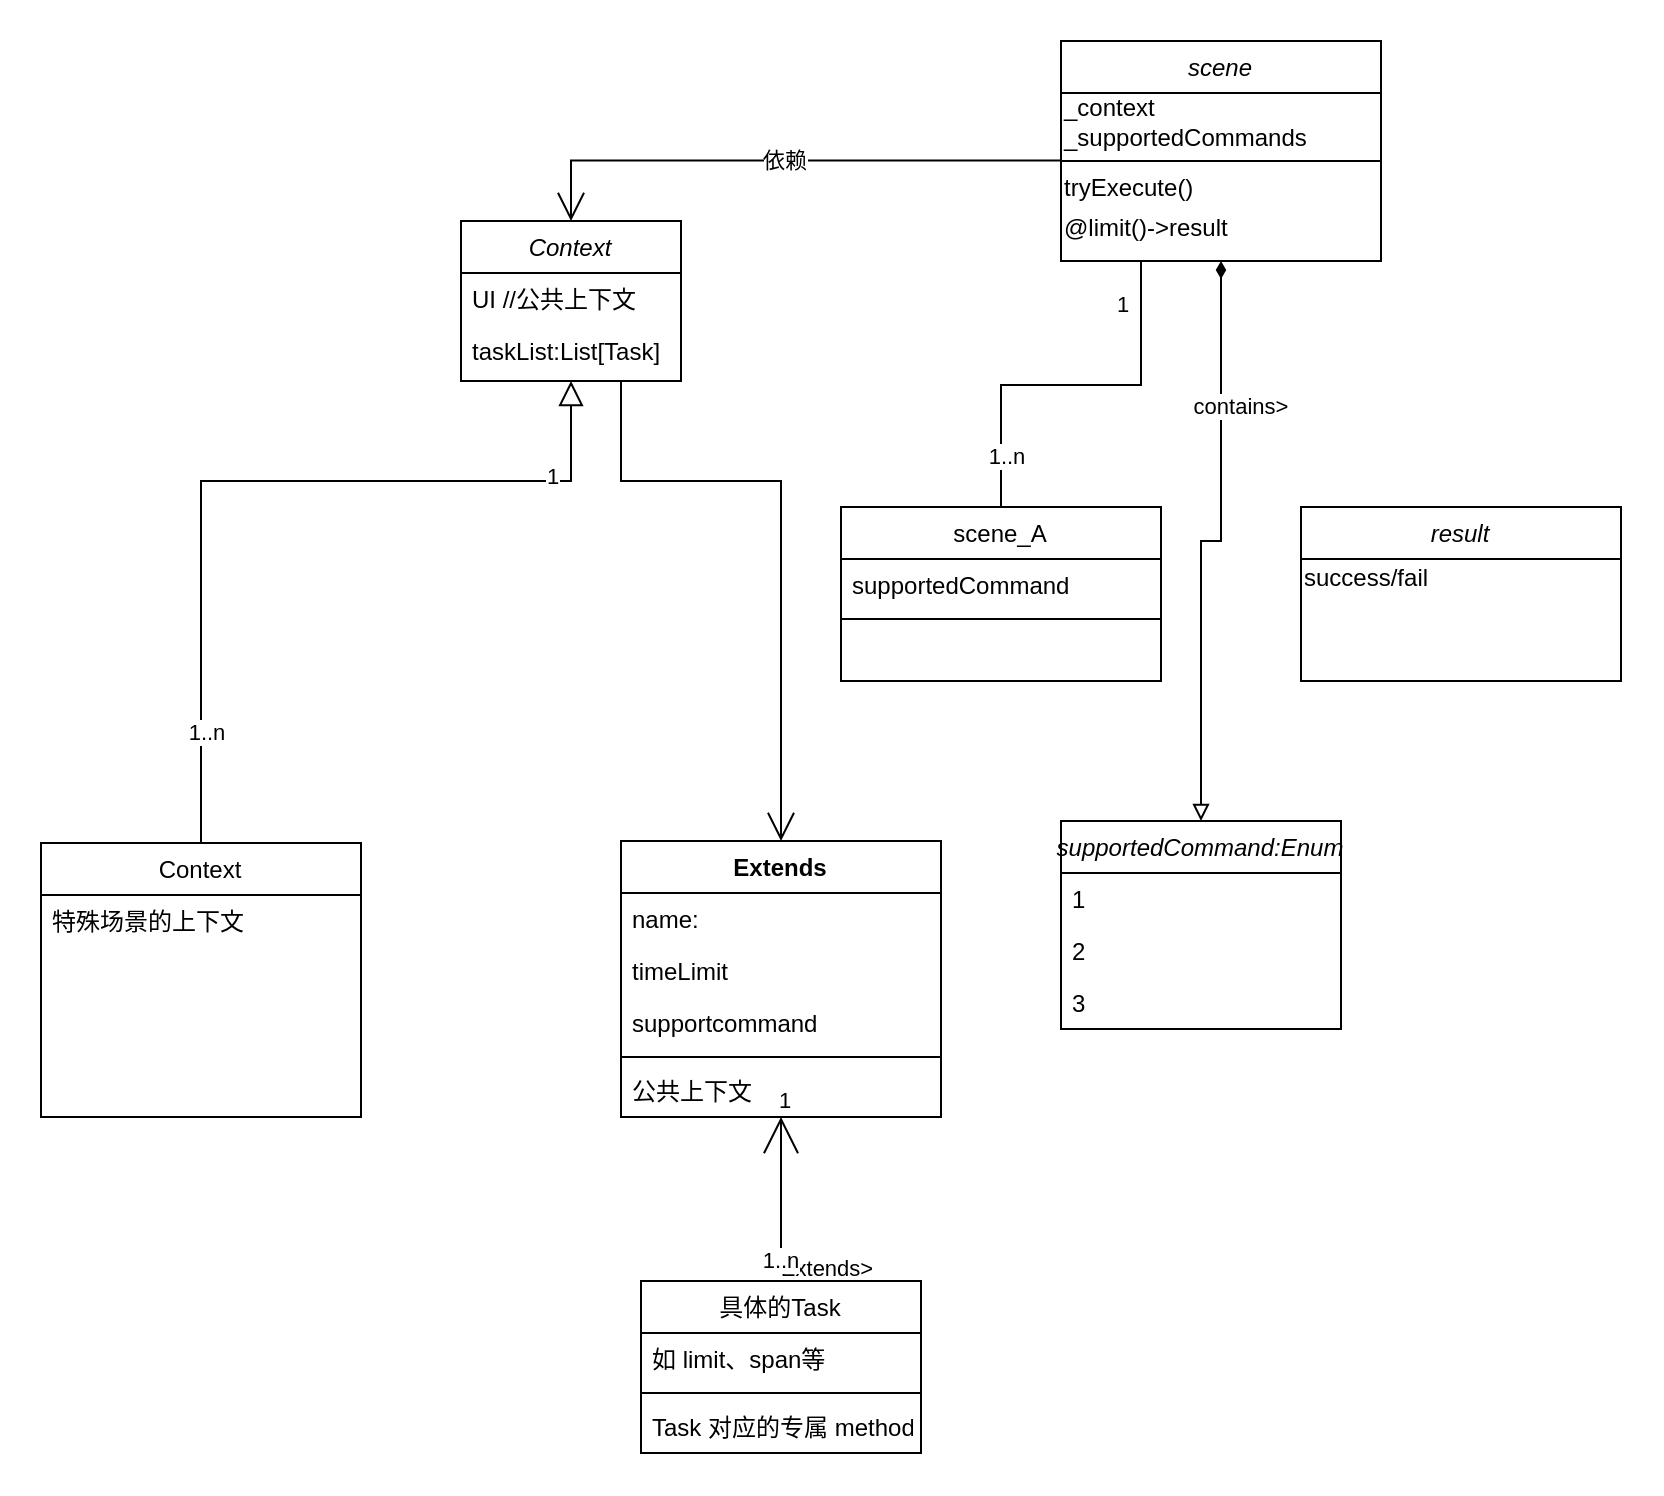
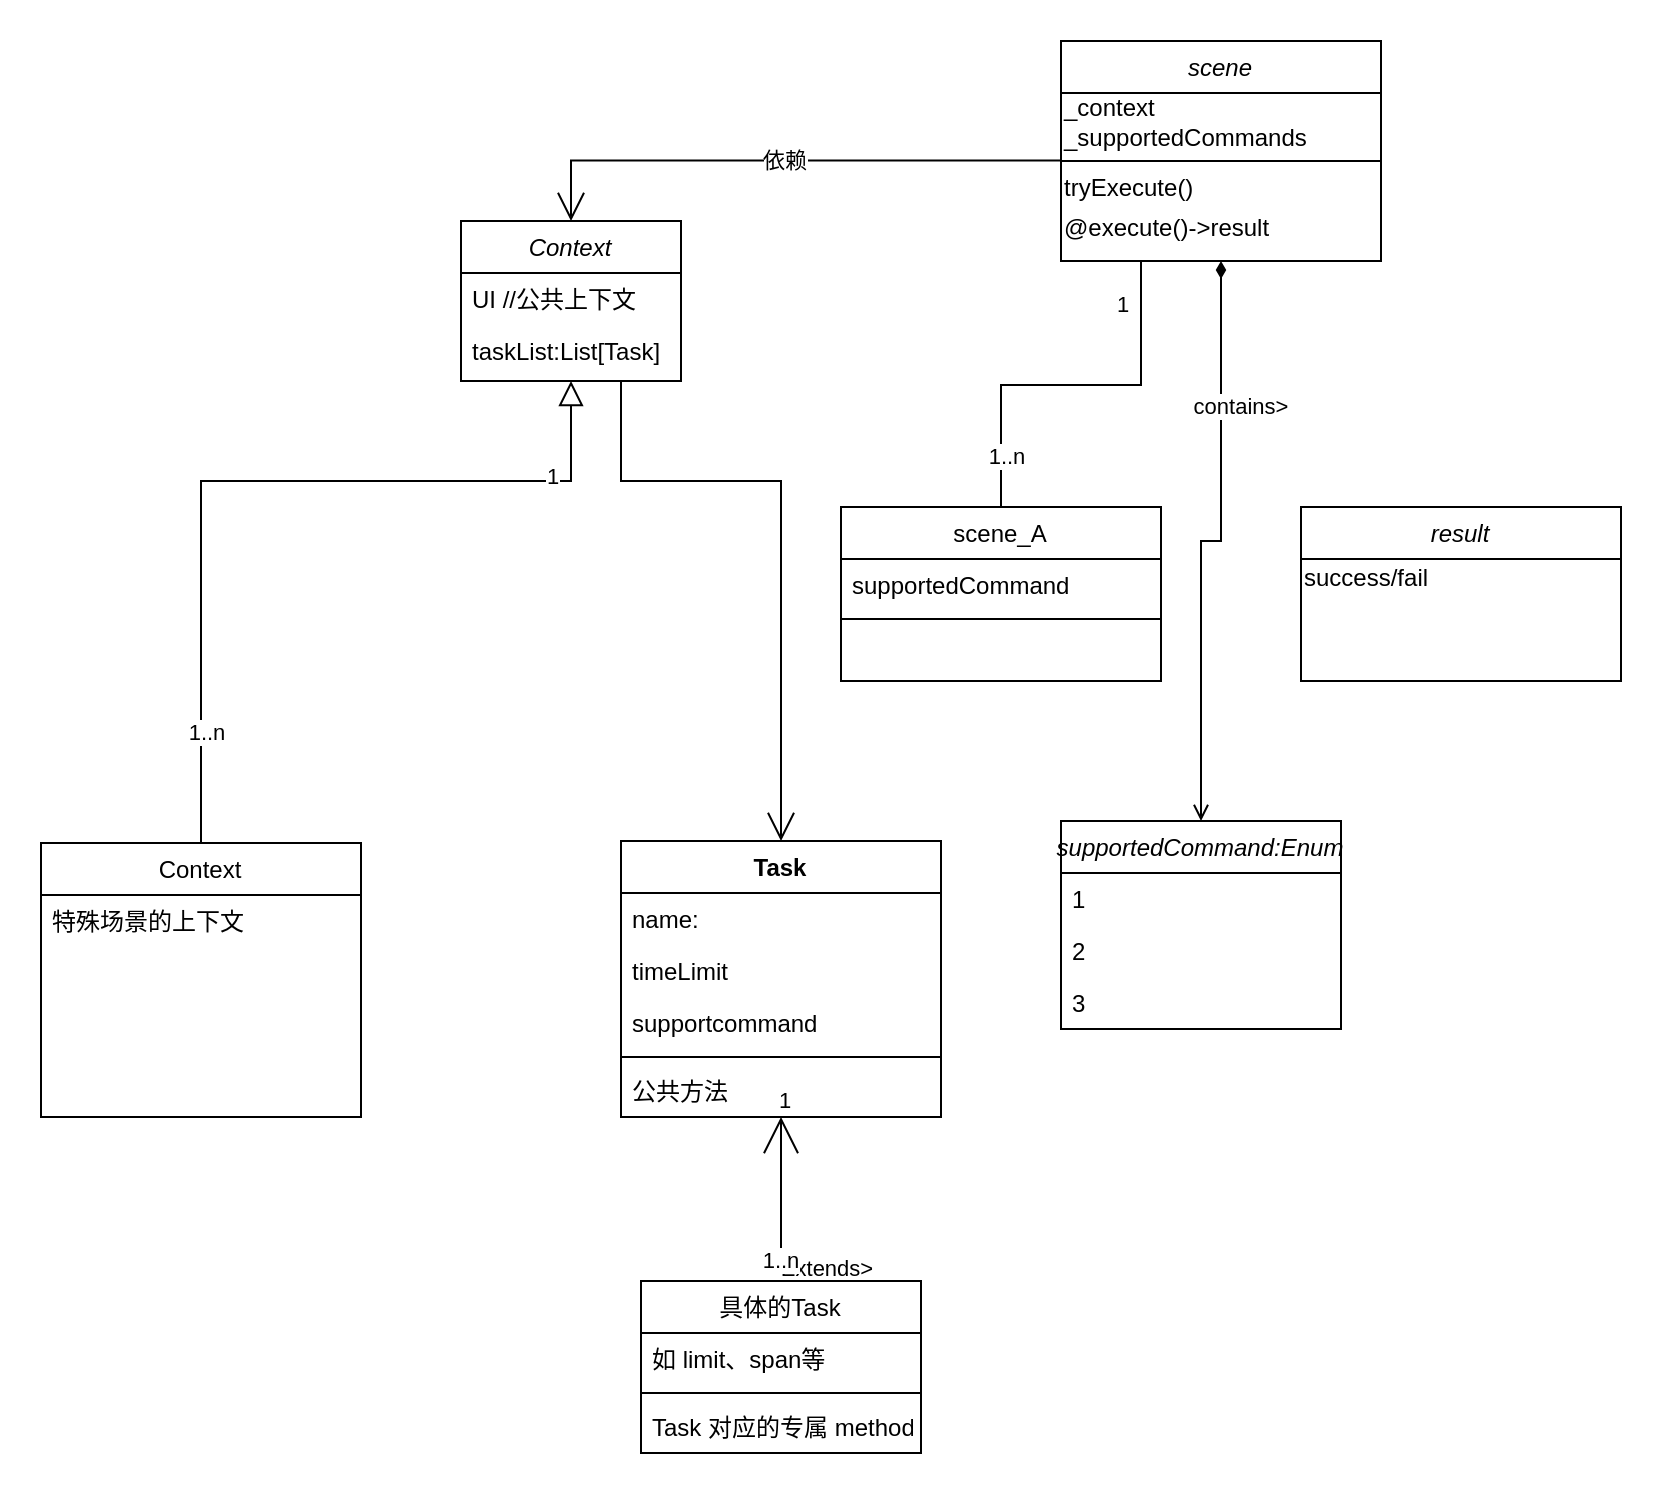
  <mxCell id="0" />
  <mxCell id="1" parent="0" />
- <mxCell id="2" value="contains&amp;gt;" style="rounded=0;orthogonalLoop=1;jettySize=auto;html=1;entryX=0.5;entryY=0;entryDx=0;entryDy=0;endArrow=block;endFill=0;startArrow=diamondThin;startFill=1;exitX=0.5;exitY=1;exitDx=0;exitDy=0;edgeStyle=orthogonalEdgeStyle;" edge="1" parent="1" source="3" target="14"><mxGeometry x="-0.5" y="10" relative="1" as="geometry"><mxPoint x="690" y="140" as="sourcePoint" /><mxPoint as="offset" /></mxGeometry></mxCell>
+ <mxCell id="2" value="contains&amp;gt;" style="rounded=0;orthogonalLoop=1;jettySize=auto;html=1;entryX=0.5;entryY=0;entryDx=0;entryDy=0;endArrow=open;endFill=0;startArrow=diamondThin;startFill=1;exitX=0.5;exitY=1;exitDx=0;exitDy=0;edgeStyle=orthogonalEdgeStyle;" edge="1" parent="1" source="3" target="14"><mxGeometry x="-0.5" y="10" relative="1" as="geometry"><mxPoint x="690" y="140" as="sourcePoint" /><mxPoint as="offset" /></mxGeometry></mxCell>
  <mxCell id="3" value="scene" style="swimlane;fontStyle=2;align=center;verticalAlign=top;childLayout=stackLayout;horizontal=1;startSize=26;horizontalStack=0;resizeParent=1;resizeLast=0;collapsible=1;marginBottom=0;rounded=0;shadow=0;strokeWidth=1;" parent="1" vertex="1"><mxGeometry x="530" y="20" width="160" height="110" as="geometry"><mxRectangle x="220" y="120" width="160" height="26" as="alternateBounds" /></mxGeometry></mxCell>
  <mxCell id="4" value="_context&lt;br&gt;_supportedCommands" style="text;html=1;align=left;verticalAlign=middle;resizable=0;points=[];autosize=1;strokeColor=none;fillColor=none;" vertex="1" parent="3"><mxGeometry y="26" width="160" height="30" as="geometry" /></mxCell>
  <mxCell id="5" value="" style="line;strokeWidth=1;fillColor=none;align=left;verticalAlign=middle;spacingTop=-1;spacingLeft=3;spacingRight=3;rotatable=0;labelPosition=right;points=[];portConstraint=eastwest;" vertex="1" parent="3"><mxGeometry y="56" width="160" height="8" as="geometry" /></mxCell>
  <mxCell id="6" value="tryExecute()" style="text;html=1;align=left;verticalAlign=middle;resizable=0;points=[];autosize=1;strokeColor=none;fillColor=none;" vertex="1" parent="3"><mxGeometry y="64" width="160" height="20" as="geometry" /></mxCell>
- <mxCell id="7" value="@limit()-&amp;gt;result" style="text;html=1;align=left;verticalAlign=middle;resizable=0;points=[];autosize=1;strokeColor=none;fillColor=none;" vertex="1" parent="3"><mxGeometry y="84" width="160" height="20" as="geometry" /></mxCell>
+ <mxCell id="7" value="@execute()-&amp;gt;result" style="text;html=1;align=left;verticalAlign=middle;resizable=0;points=[];autosize=1;strokeColor=none;fillColor=none;" vertex="1" parent="3"><mxGeometry y="84" width="160" height="20" as="geometry" /></mxCell>
  <mxCell id="8" value="scene_A&#10;" style="swimlane;fontStyle=0;align=center;verticalAlign=top;childLayout=stackLayout;horizontal=1;startSize=26;horizontalStack=0;resizeParent=1;resizeLast=0;collapsible=1;marginBottom=0;rounded=0;shadow=0;strokeWidth=1;" parent="1" vertex="1"><mxGeometry x="420" y="253" width="160" height="87" as="geometry"><mxRectangle x="130" y="380" width="160" height="26" as="alternateBounds" /></mxGeometry></mxCell>
  <mxCell id="9" value="supportedCommand" style="text;align=left;verticalAlign=top;spacingLeft=4;spacingRight=4;overflow=hidden;rotatable=0;points=[[0,0.5],[1,0.5]];portConstraint=eastwest;" parent="8" vertex="1"><mxGeometry y="26" width="160" height="26" as="geometry" /></mxCell>
  <mxCell id="10" value="" style="line;html=1;strokeWidth=1;align=left;verticalAlign=middle;spacingTop=-1;spacingLeft=3;spacingRight=3;rotatable=0;labelPosition=right;points=[];portConstraint=eastwest;" parent="8" vertex="1"><mxGeometry y="52" width="160" height="8" as="geometry" /></mxCell>
  <mxCell id="11" value="" style="endArrow=none;endSize=10;endFill=0;shadow=0;strokeWidth=1;rounded=0;edgeStyle=elbowEdgeStyle;elbow=vertical;entryX=0.25;entryY=1;entryDx=0;entryDy=0;" parent="1" source="8" target="3" edge="1"><mxGeometry width="160" relative="1" as="geometry"><mxPoint x="510" y="103" as="sourcePoint" /><mxPoint x="510" y="103" as="targetPoint" /></mxGeometry></mxCell>
  <mxCell id="12" value="1" style="edgeLabel;html=1;align=center;verticalAlign=middle;resizable=0;points=[];" vertex="1" connectable="0" parent="11"><mxGeometry x="0.771" y="2" relative="1" as="geometry"><mxPoint x="-8" y="-1" as="offset" /></mxGeometry></mxCell>
  <mxCell id="13" value="1..n" style="edgeLabel;html=1;align=center;verticalAlign=middle;resizable=0;points=[];" vertex="1" connectable="0" parent="11"><mxGeometry x="-0.731" y="-2" relative="1" as="geometry"><mxPoint as="offset" /></mxGeometry></mxCell>
  <mxCell id="14" value="supportedCommand:Enum" style="swimlane;fontStyle=2;align=center;verticalAlign=top;childLayout=stackLayout;horizontal=1;startSize=26;horizontalStack=0;resizeParent=1;resizeLast=0;collapsible=1;marginBottom=0;rounded=0;shadow=0;strokeWidth=1;" vertex="1" parent="1"><mxGeometry x="530" y="410" width="140" height="104" as="geometry"><mxRectangle x="230" y="140" width="160" height="26" as="alternateBounds" /></mxGeometry></mxCell>
  <mxCell id="15" value="1" style="text;align=left;verticalAlign=top;spacingLeft=4;spacingRight=4;overflow=hidden;rotatable=0;points=[[0,0.5],[1,0.5]];portConstraint=eastwest;" vertex="1" parent="14"><mxGeometry y="26" width="140" height="26" as="geometry" /></mxCell>
  <mxCell id="16" value="2" style="text;align=left;verticalAlign=top;spacingLeft=4;spacingRight=4;overflow=hidden;rotatable=0;points=[[0,0.5],[1,0.5]];portConstraint=eastwest;rounded=0;shadow=0;html=0;" vertex="1" parent="14"><mxGeometry y="52" width="140" height="26" as="geometry" /></mxCell>
  <mxCell id="17" value="3" style="text;align=left;verticalAlign=top;spacingLeft=4;spacingRight=4;overflow=hidden;rotatable=0;points=[[0,0.5],[1,0.5]];portConstraint=eastwest;rounded=0;shadow=0;html=0;" vertex="1" parent="14"><mxGeometry y="78" width="140" height="26" as="geometry" /></mxCell>
  <mxCell id="18" value="result" style="swimlane;fontStyle=2;align=center;verticalAlign=top;childLayout=stackLayout;horizontal=1;startSize=26;horizontalStack=0;resizeParent=1;resizeLast=0;collapsible=1;marginBottom=0;rounded=0;shadow=0;strokeWidth=1;" vertex="1" parent="1"><mxGeometry x="650" y="253" width="160" height="87" as="geometry"><mxRectangle x="230" y="140" width="160" height="26" as="alternateBounds" /></mxGeometry></mxCell>
  <mxCell id="19" value="success/fail" style="text;html=1;align=left;verticalAlign=middle;resizable=0;points=[];autosize=1;strokeColor=none;fillColor=none;portConstraint=north;" vertex="1" parent="18"><mxGeometry y="26" width="160" height="20" as="geometry" /></mxCell>
- <mxCell id="20" value="Extends" style="swimlane;fontStyle=1;align=center;verticalAlign=top;childLayout=stackLayout;horizontal=1;startSize=26;horizontalStack=0;resizeParent=1;resizeParentMax=0;resizeLast=0;collapsible=1;marginBottom=0;" vertex="1" parent="1"><mxGeometry y="420" width="160" height="138" as="geometry" x="310" /></mxCell>
+ <mxCell id="20" value="Task" style="swimlane;fontStyle=1;align=center;verticalAlign=top;childLayout=stackLayout;horizontal=1;startSize=26;horizontalStack=0;resizeParent=1;resizeParentMax=0;resizeLast=0;collapsible=1;marginBottom=0;" vertex="1" parent="1"><mxGeometry y="420" width="160" height="138" as="geometry" x="310" /></mxCell>
  <mxCell id="21" value="name:" style="text;strokeColor=none;fillColor=none;align=left;verticalAlign=top;spacingLeft=4;spacingRight=4;overflow=hidden;rotatable=0;points=[[0,0.5],[1,0.5]];portConstraint=eastwest;" vertex="1" parent="20"><mxGeometry y="26" width="160" height="26" as="geometry" /></mxCell>
  <mxCell id="22" value="timeLimit" style="text;strokeColor=none;fillColor=none;align=left;verticalAlign=top;spacingLeft=4;spacingRight=4;overflow=hidden;rotatable=0;points=[[0,0.5],[1,0.5]];portConstraint=eastwest;" vertex="1" parent="20"><mxGeometry y="52" width="160" height="26" as="geometry" /></mxCell>
  <mxCell id="23" value="supportcommand" style="text;strokeColor=none;fillColor=none;align=left;verticalAlign=top;spacingLeft=4;spacingRight=4;overflow=hidden;rotatable=0;points=[[0,0.5],[1,0.5]];portConstraint=eastwest;" vertex="1" parent="20"><mxGeometry y="78" width="160" height="26" as="geometry" /></mxCell>
  <mxCell id="24" value="" style="line;strokeWidth=1;fillColor=none;align=left;verticalAlign=middle;spacingTop=-1;spacingLeft=3;spacingRight=3;rotatable=0;labelPosition=right;points=[];portConstraint=eastwest;" vertex="1" parent="20"><mxGeometry y="104" width="160" height="8" as="geometry" /></mxCell>
- <mxCell id="25" value="公共上下文" style="text;strokeColor=none;fillColor=none;align=left;verticalAlign=top;spacingLeft=4;spacingRight=4;overflow=hidden;rotatable=0;points=[[0,0.5],[1,0.5]];portConstraint=eastwest;" vertex="1" parent="20"><mxGeometry y="112" width="160" height="26" as="geometry" /></mxCell>
+ <mxCell id="25" value="公共方法" style="text;strokeColor=none;fillColor=none;align=left;verticalAlign=top;spacingLeft=4;spacingRight=4;overflow=hidden;rotatable=0;points=[[0,0.5],[1,0.5]];portConstraint=eastwest;" vertex="1" parent="20"><mxGeometry y="112" width="160" height="26" as="geometry" /></mxCell>
  <mxCell id="26" value="Extends&amp;gt;" style="endArrow=open;endSize=16;endFill=0;html=1;rounded=0;entryX=0.5;entryY=1;entryDx=0;entryDy=0;edgeStyle=orthogonalEdgeStyle;" edge="1" parent="1" source="29" target="20"><mxGeometry x="-0.844" y="-23" width="160" relative="1" as="geometry"><mxPoint x="710" y="620" as="sourcePoint" /><mxPoint x="870" y="620" as="targetPoint" /><mxPoint as="offset" /></mxGeometry></mxCell>
  <mxCell id="27" value="1" style="edgeLabel;html=1;align=center;verticalAlign=middle;resizable=0;points=[];" vertex="1" connectable="0" parent="26"><mxGeometry x="0.498" y="-2" relative="1" as="geometry"><mxPoint x="-1" y="-30" as="offset" /></mxGeometry></mxCell>
  <mxCell id="28" value="1..n" style="edgeLabel;html=1;align=center;verticalAlign=middle;resizable=0;points=[];" vertex="1" connectable="0" parent="26"><mxGeometry x="-0.721" y="1" relative="1" as="geometry"><mxPoint as="offset" /></mxGeometry></mxCell>
  <mxCell id="29" value="具体的Task" style="swimlane;fontStyle=0;childLayout=stackLayout;horizontal=1;startSize=26;fillColor=none;horizontalStack=0;resizeParent=1;resizeParentMax=0;resizeLast=0;collapsible=1;marginBottom=0;" vertex="1" parent="1"><mxGeometry x="320" y="640" width="140" height="86" as="geometry" /></mxCell>
  <mxCell id="30" value="如 limit、span等" style="text;strokeColor=none;fillColor=none;align=left;verticalAlign=top;spacingLeft=4;spacingRight=4;overflow=hidden;rotatable=0;points=[[0,0.5],[1,0.5]];portConstraint=eastwest;" vertex="1" parent="29"><mxGeometry y="26" width="140" height="26" as="geometry" /></mxCell>
  <mxCell id="31" value="" style="line;strokeWidth=1;fillColor=none;align=left;verticalAlign=middle;spacingTop=-1;spacingLeft=3;spacingRight=3;rotatable=0;labelPosition=right;points=[];portConstraint=eastwest;" vertex="1" parent="29"><mxGeometry y="52" width="140" height="8" as="geometry" /></mxCell>
  <mxCell id="32" value="Task 对应的专属 method" style="text;strokeColor=none;fillColor=none;align=left;verticalAlign=top;spacingLeft=4;spacingRight=4;overflow=hidden;rotatable=0;points=[[0,0.5],[1,0.5]];portConstraint=eastwest;" vertex="1" parent="29"><mxGeometry y="60" width="140" height="26" as="geometry" /></mxCell>
  <mxCell id="33" value="Context" style="swimlane;fontStyle=2;align=center;verticalAlign=top;childLayout=stackLayout;horizontal=1;startSize=26;horizontalStack=0;resizeParent=1;resizeLast=0;collapsible=1;marginBottom=0;rounded=0;shadow=0;strokeWidth=1;" vertex="1" parent="1"><mxGeometry x="230" y="110" width="110" height="80" as="geometry"><mxRectangle x="130" y="380" width="160" height="26" as="alternateBounds" /></mxGeometry></mxCell>
  <mxCell id="34" value="UI //公共上下文&#10;" style="text;align=left;verticalAlign=top;spacingLeft=4;spacingRight=4;overflow=hidden;rotatable=0;points=[[0,0.5],[1,0.5]];portConstraint=eastwest;" vertex="1" parent="33"><mxGeometry y="26" width="110" height="26" as="geometry" /></mxCell>
  <mxCell id="35" value="taskList:List[Task]&#10;" style="text;align=left;verticalAlign=top;spacingLeft=4;spacingRight=4;overflow=hidden;rotatable=0;points=[[0,0.5],[1,0.5]];portConstraint=eastwest;" vertex="1" parent="33"><mxGeometry y="52" width="110" height="26" as="geometry" /></mxCell>
  <mxCell id="36" value="Context" style="swimlane;fontStyle=0;align=center;verticalAlign=top;childLayout=stackLayout;horizontal=1;startSize=26;horizontalStack=0;resizeParent=1;resizeLast=0;collapsible=1;marginBottom=0;rounded=0;shadow=0;strokeWidth=1;" vertex="1" parent="1"><mxGeometry x="20" y="421" width="160" height="137" as="geometry"><mxRectangle x="130" y="380" width="160" height="26" as="alternateBounds" /></mxGeometry></mxCell>
  <mxCell id="37" value="特殊场景的上下文&#10;" style="text;align=left;verticalAlign=top;spacingLeft=4;spacingRight=4;overflow=hidden;rotatable=0;points=[[0,0.5],[1,0.5]];portConstraint=eastwest;" vertex="1" parent="36"><mxGeometry y="26" width="160" height="26" as="geometry" /></mxCell>
  <mxCell id="38" value="" style="endArrow=block;endSize=10;endFill=0;shadow=0;strokeWidth=1;rounded=0;edgeStyle=elbowEdgeStyle;elbow=vertical;" edge="1" parent="1" source="36"><mxGeometry width="160" relative="1" as="geometry"><mxPoint x="500" y="253" as="sourcePoint" /><mxPoint x="285" y="190" as="targetPoint" /><Array as="points"><mxPoint x="220" y="240" /></Array></mxGeometry></mxCell>
  <mxCell id="39" value="1" style="edgeLabel;html=1;align=center;verticalAlign=middle;resizable=0;points=[];" vertex="1" connectable="0" parent="38"><mxGeometry x="0.771" y="2" relative="1" as="geometry"><mxPoint x="-8" y="-1" as="offset" /></mxGeometry></mxCell>
  <mxCell id="40" value="1..n" style="edgeLabel;html=1;align=center;verticalAlign=middle;resizable=0;points=[];" vertex="1" connectable="0" parent="38"><mxGeometry x="-0.731" y="-2" relative="1" as="geometry"><mxPoint as="offset" /></mxGeometry></mxCell>
  <mxCell id="41" value="依赖" style="endArrow=open;endFill=1;endSize=12;html=1;rounded=0;entryX=0.5;entryY=0;entryDx=0;entryDy=0;edgeStyle=orthogonalEdgeStyle;exitX=0;exitY=0.471;exitDx=0;exitDy=0;exitPerimeter=0;" edge="1" parent="1" source="5" target="33"><mxGeometry width="160" relative="1" as="geometry"><mxPoint x="520" y="80" as="sourcePoint" /><mxPoint x="560" y="40" as="targetPoint" /></mxGeometry></mxCell>
  <mxCell id="42" value="" style="endArrow=open;endFill=1;endSize=12;html=1;rounded=0;entryX=0.5;entryY=0;entryDx=0;entryDy=0;exitX=0.75;exitY=1;exitDx=0;exitDy=0;edgeStyle=orthogonalEdgeStyle;" edge="1" parent="1" source="33" target="20"><mxGeometry width="160" relative="1" as="geometry"><mxPoint x="230" y="390" as="sourcePoint" /><mxPoint x="390" y="390" as="targetPoint" /><Array as="points"><mxPoint y="190" x="310" /><mxPoint y="240" x="310" /><mxPoint x="390" y="240" /></Array></mxGeometry></mxCell>
